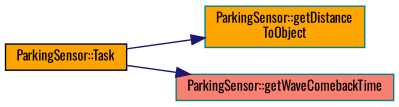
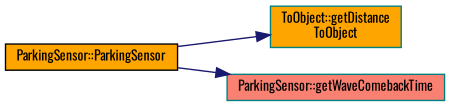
  digraph {
    fontname=Oswald
    rankdir=LR
    node [color=teal fillcolor=orange fontname=Oswald fontsize=10 shape=record style=filled]
    edge [color=midnightblue fontname=Oswald fontsize=10 labelfontname=Helvetica labelfontsize=10 style=solid]
-   n1 [color=black fontcolor=black height=0.2 label="ParkingSensor::Task" width=0.4]
-   n2 [height=0.2 label="ParkingSensor::getDistance\lToObject" width=0.4]
+   n1 [color=black fontcolor=black height=0.2 label="ParkingSensor::ParkingSensor" width=0.4]
+   n2 [height=0.2 label="ToObject::getDistance\lToObject" width=0.4]
    n3 [fillcolor=salmon height=0.2 label="ParkingSensor::getWaveComebackTime" width=0.4]
    n1 -> n2
    n1 -> n3
  }
